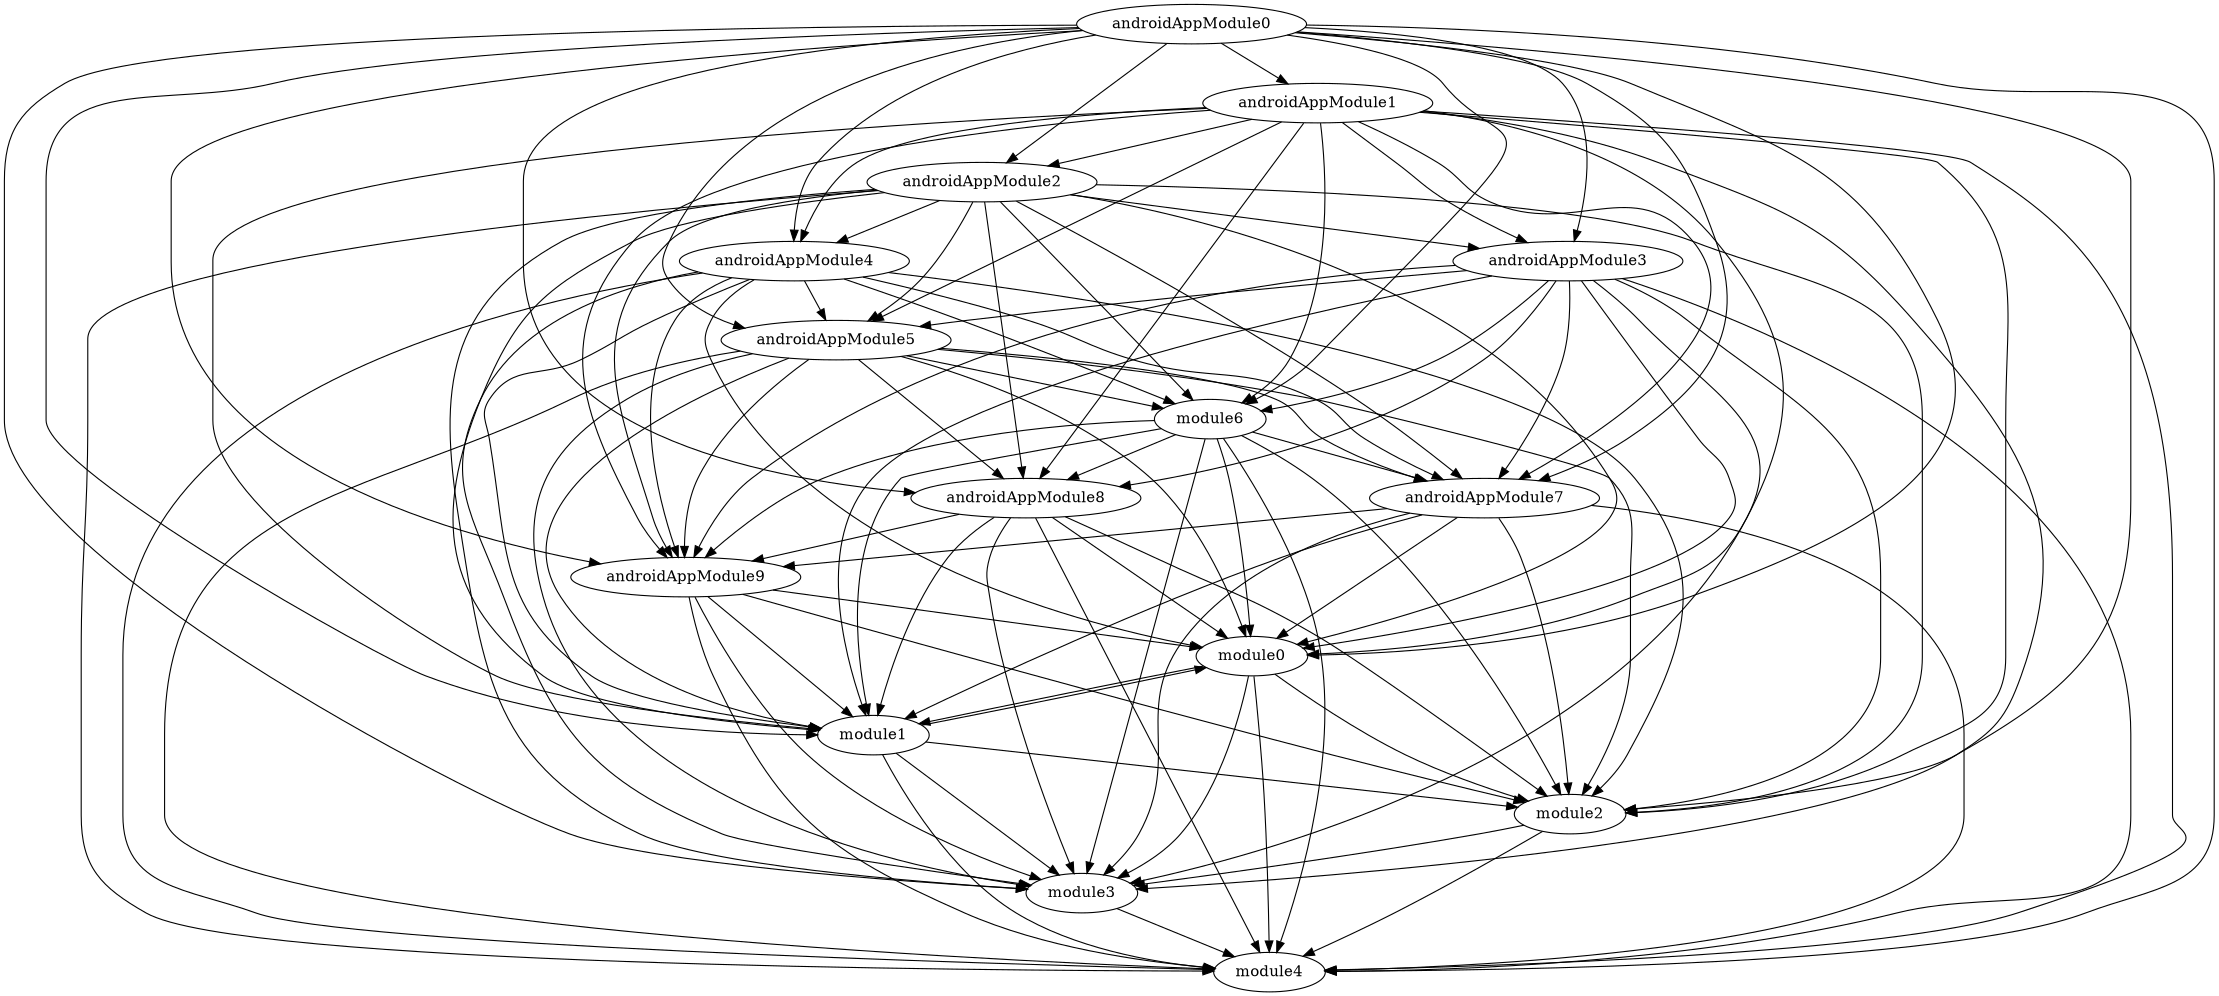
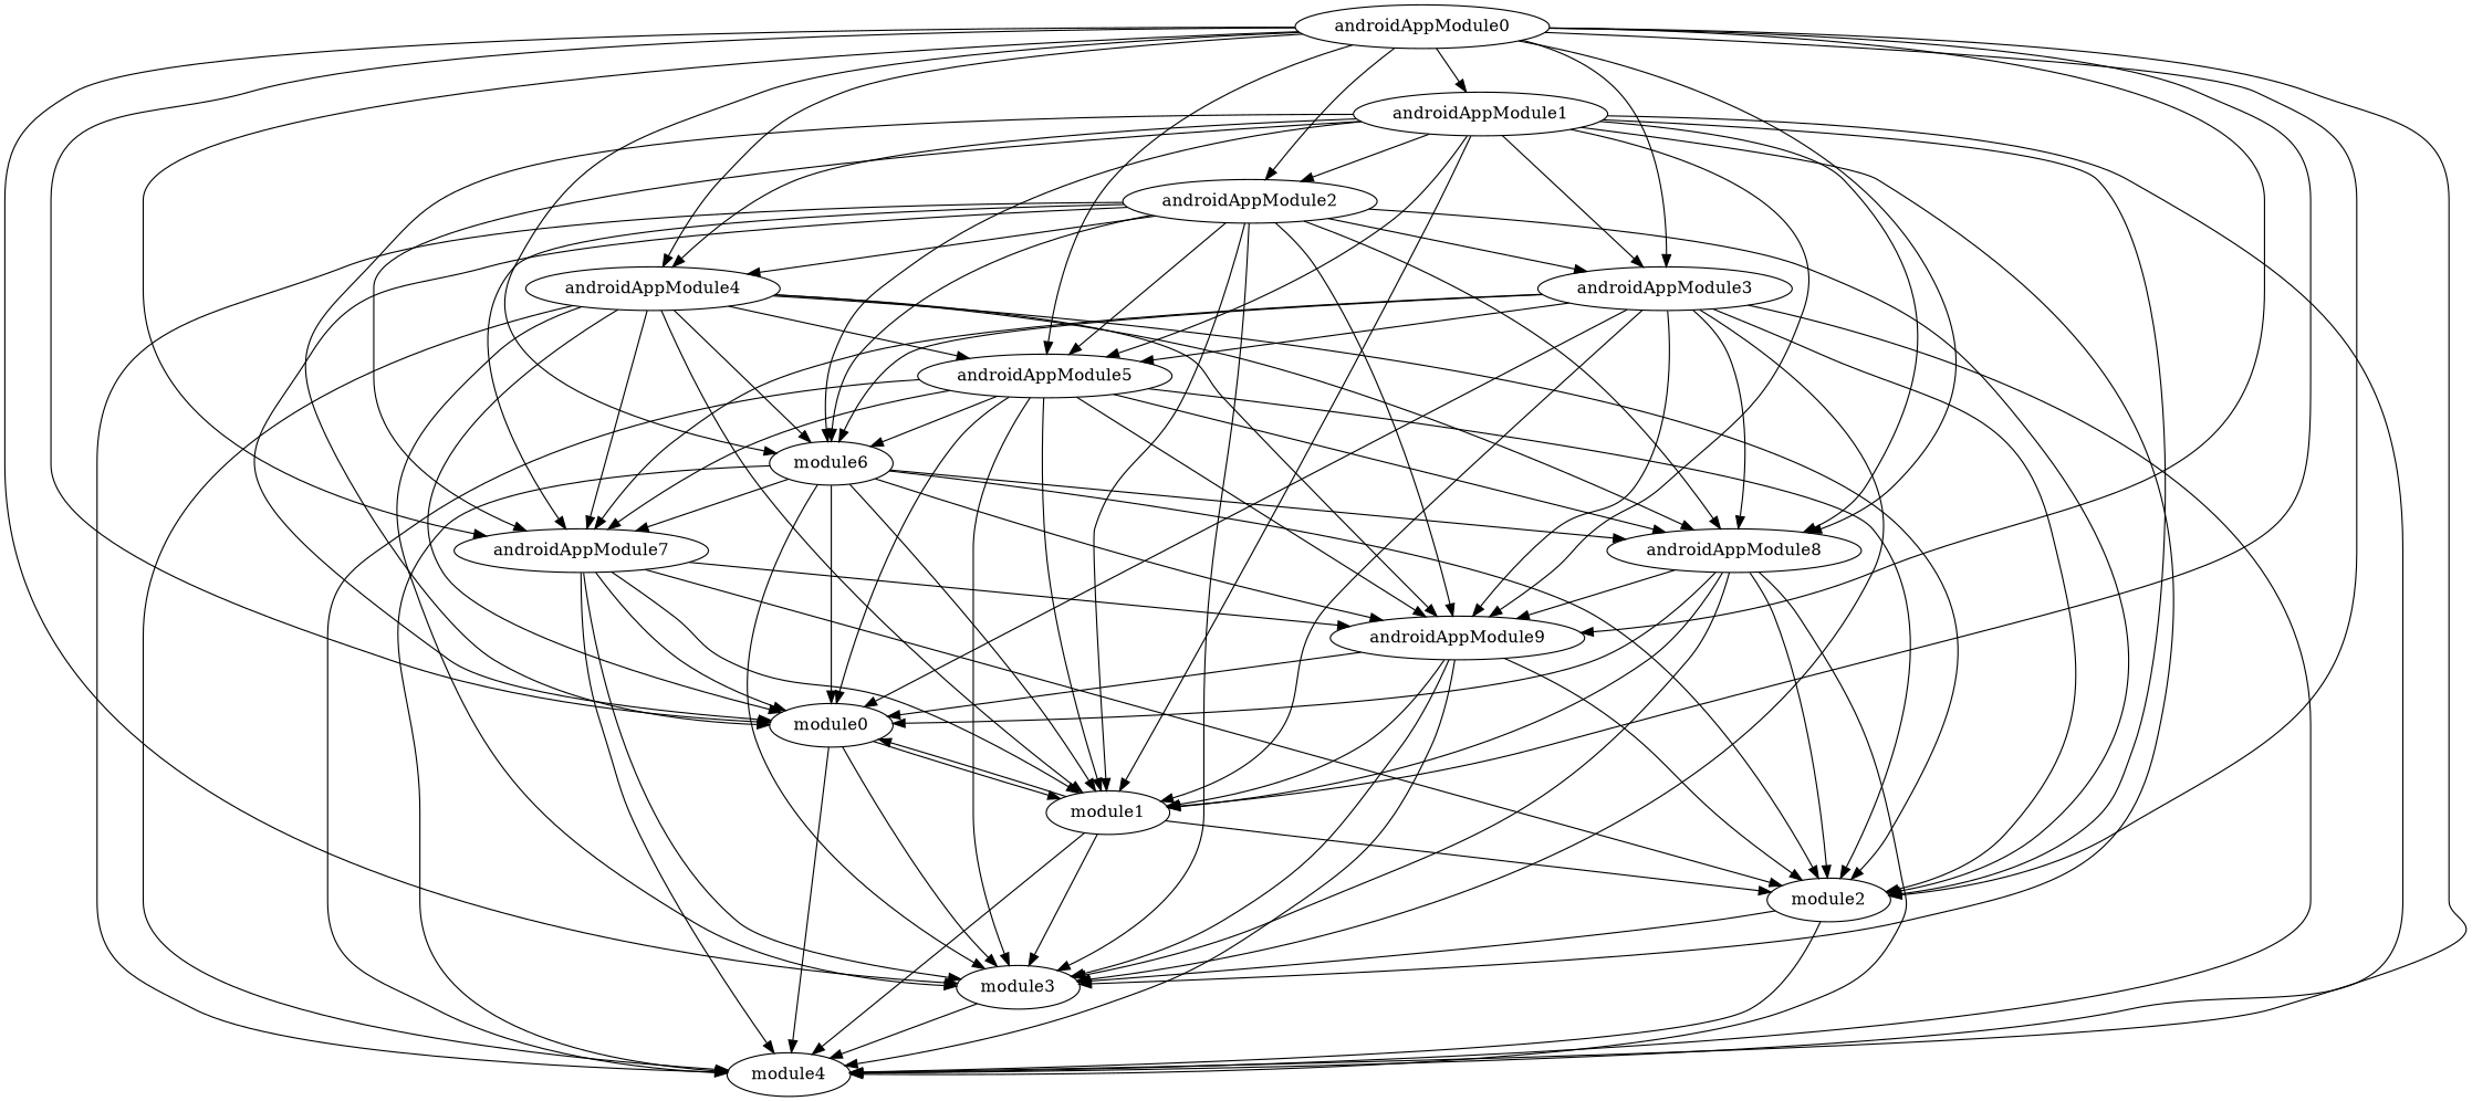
  digraph {
    androidAppModule0
    androidAppModule1
    androidAppModule2
    androidAppModule3
    androidAppModule4
    androidAppModule5
    n7 [label=module6]
    androidAppModule7
    androidAppModule8
    androidAppModule9
    module0
    module1
    module2
    module3
    module4
    androidAppModule0 -> androidAppModule1
    androidAppModule0 -> androidAppModule2
    androidAppModule0 -> androidAppModule3
    androidAppModule0 -> androidAppModule4
    androidAppModule0 -> androidAppModule5
    androidAppModule0 -> n7
    androidAppModule0 -> androidAppModule7
    androidAppModule0 -> androidAppModule8
    androidAppModule0 -> androidAppModule9
    androidAppModule0 -> module0
    androidAppModule0 -> module1
    androidAppModule0 -> module2
    androidAppModule0 -> module3
    androidAppModule0 -> module4
    androidAppModule1 -> androidAppModule2
    androidAppModule1 -> androidAppModule3
    androidAppModule1 -> androidAppModule4
    androidAppModule1 -> androidAppModule5
    androidAppModule1 -> n7
    androidAppModule1 -> androidAppModule7
    androidAppModule1 -> androidAppModule8
    androidAppModule1 -> androidAppModule9
    androidAppModule1 -> module0
    androidAppModule1 -> module1
    androidAppModule1 -> module2
    androidAppModule1 -> module3
    androidAppModule1 -> module4
    androidAppModule2 -> androidAppModule3
    androidAppModule2 -> androidAppModule4
    androidAppModule2 -> androidAppModule5
    androidAppModule2 -> n7
    androidAppModule2 -> androidAppModule7
    androidAppModule2 -> androidAppModule8
    androidAppModule2 -> androidAppModule9
    androidAppModule2 -> module0
    androidAppModule2 -> module1
    androidAppModule2 -> module2
    androidAppModule2 -> module3
    androidAppModule2 -> module4
    androidAppModule3 -> androidAppModule5
    androidAppModule3 -> n7
    androidAppModule3 -> androidAppModule7
    androidAppModule3 -> androidAppModule8
    androidAppModule3 -> androidAppModule9
    androidAppModule3 -> module0
    androidAppModule3 -> module1
    androidAppModule3 -> module2
    androidAppModule3 -> module3
    androidAppModule3 -> module4
    androidAppModule4 -> androidAppModule5
    androidAppModule4 -> n7
    androidAppModule4 -> androidAppModule7
+   androidAppModule4 -> androidAppModule8
    androidAppModule4 -> androidAppModule9
    androidAppModule4 -> module0
    androidAppModule4 -> module1
    androidAppModule4 -> module2
    androidAppModule4 -> module3
    androidAppModule4 -> module4
    androidAppModule5 -> n7
    androidAppModule5 -> androidAppModule7
    androidAppModule5 -> androidAppModule8
    androidAppModule5 -> androidAppModule9
    androidAppModule5 -> module0
    androidAppModule5 -> module1
    androidAppModule5 -> module2
    androidAppModule5 -> module3
    androidAppModule5 -> module4
    n7 -> androidAppModule7
    n7 -> androidAppModule8
    n7 -> androidAppModule9
    n7 -> module0
    n7 -> module1
    n7 -> module2
    n7 -> module3
    n7 -> module4
    androidAppModule7 -> androidAppModule9
    androidAppModule7 -> module0
    androidAppModule7 -> module1
    androidAppModule7 -> module2
    androidAppModule7 -> module3
    androidAppModule7 -> module4
    androidAppModule8 -> androidAppModule9
    androidAppModule8 -> module0
    androidAppModule8 -> module1
    androidAppModule8 -> module2
    androidAppModule8 -> module3
    androidAppModule8 -> module4
    androidAppModule9 -> module0
    androidAppModule9 -> module1
    androidAppModule9 -> module2
    androidAppModule9 -> module3
    androidAppModule9 -> module4
    module0 -> module1
-   module0 -> module2
    module0 -> module3
    module0 -> module4
    module1 -> module0
    module1 -> module2
    module1 -> module3
    module1 -> module4
    module2 -> module3
    module2 -> module4
    module3 -> module4
  }
